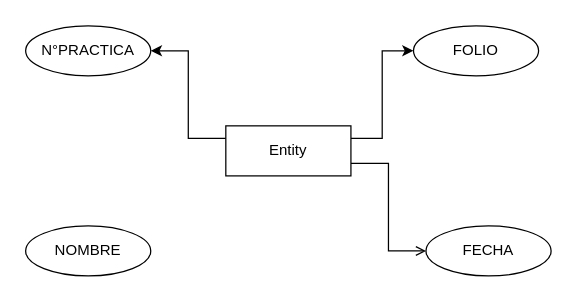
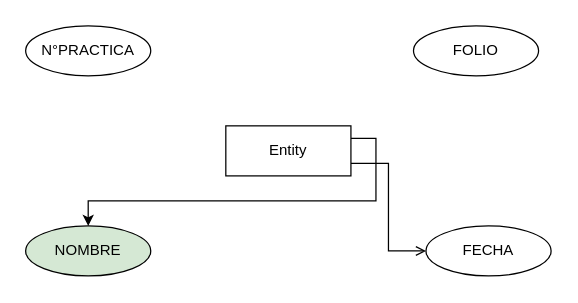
  <mxCell id="0" />
  <mxCell id="1" parent="0" />
  <mxCell id="2" value="FOLIO" style="ellipse;whiteSpace=wrap;html=1;align=center;" vertex="1" parent="1"><mxGeometry x="330" y="20" width="100" height="40" as="geometry" /></mxCell>
  <mxCell id="3" value="N°PRACTICA" style="ellipse;whiteSpace=wrap;html=1;align=center;" vertex="1" parent="1"><mxGeometry x="20" y="20" width="100" height="40" as="geometry" /></mxCell>
- <mxCell id="4" value="NOMBRE" style="ellipse;whiteSpace=wrap;html=1;align=center;" vertex="1" parent="1"><mxGeometry x="20" y="180" width="100" height="40" as="geometry" /></mxCell>
+ <mxCell id="4" value="NOMBRE" style="ellipse;whiteSpace=wrap;html=1;align=center;fillColor=#d5e8d4;" vertex="1" parent="1"><mxGeometry x="20" y="180" width="100" height="40" as="geometry" /></mxCell>
  <mxCell id="5" value="FECHA" style="ellipse;whiteSpace=wrap;html=1;align=center;" vertex="1" parent="1"><mxGeometry x="340" y="180" width="100" height="40" as="geometry" /></mxCell>
- <mxCell id="6" style="edgeStyle=orthogonalEdgeStyle;rounded=0;orthogonalLoop=1;jettySize=auto;html=1;exitX=0;exitY=0.25;exitDx=0;exitDy=0;entryX=1;entryY=0.5;entryDx=0;entryDy=0;" edge="1" parent="1" source="9" target="3"><mxGeometry relative="1" as="geometry" /></mxCell>
  <mxCell id="7" style="edgeStyle=orthogonalEdgeStyle;rounded=0;orthogonalLoop=1;jettySize=auto;html=1;exitX=1;exitY=0.75;exitDx=0;exitDy=0;entryX=0;entryY=0.5;entryDx=0;entryDy=0;endArrow=open;" edge="1" parent="1" source="9" target="5"><mxGeometry relative="1" as="geometry" /></mxCell>
- <mxCell id="8" style="edgeStyle=orthogonalEdgeStyle;rounded=0;orthogonalLoop=1;jettySize=auto;html=1;exitX=1;exitY=0.25;exitDx=0;exitDy=0;entryX=0;entryY=0.5;entryDx=0;entryDy=0;" edge="1" parent="1" source="9" target="2"><mxGeometry relative="1" as="geometry" /></mxCell>
+ <mxCell id="8" style="edgeStyle=orthogonalEdgeStyle;rounded=0;orthogonalLoop=1;jettySize=auto;html=1;exitX=1;exitY=0.25;exitDx=0;exitDy=0;" edge="1" parent="1" source="9" target="4"><mxGeometry relative="1" as="geometry" /></mxCell>
  <mxCell id="9" value="Entity" style="whiteSpace=wrap;html=1;align=center;" vertex="1" parent="1"><mxGeometry x="180" y="100" width="100" height="40" as="geometry" /></mxCell>
